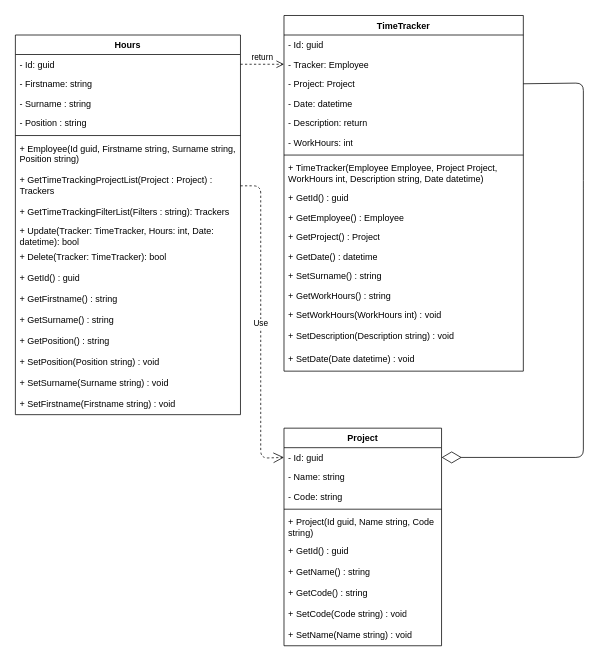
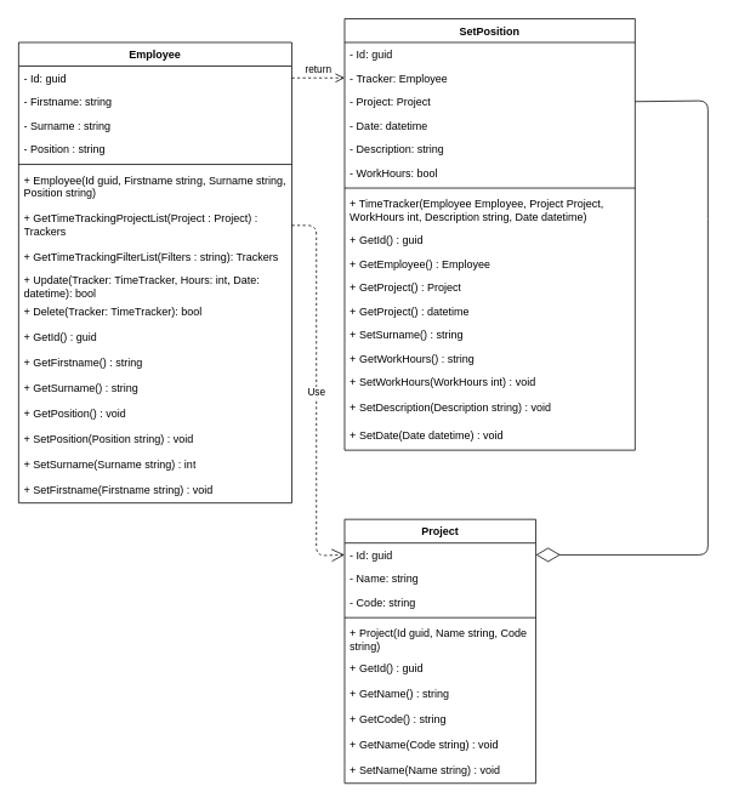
  <mxCell id="0" />
  <mxCell id="1" parent="0" />
- <mxCell id="2" value="Hours" style="swimlane;fontStyle=1;align=center;verticalAlign=top;childLayout=stackLayout;horizontal=1;startSize=26;horizontalStack=0;resizeParent=1;resizeParentMax=0;resizeLast=0;collapsible=1;marginBottom=0;whiteSpace=wrap;html=1;" parent="1" vertex="1"><mxGeometry x="20" y="46" width="300" height="506" as="geometry" /></mxCell>
+ <mxCell id="2" value="Employee" style="swimlane;fontStyle=1;align=center;verticalAlign=top;childLayout=stackLayout;horizontal=1;startSize=26;horizontalStack=0;resizeParent=1;resizeParentMax=0;resizeLast=0;collapsible=1;marginBottom=0;whiteSpace=wrap;html=1;" parent="1" vertex="1"><mxGeometry x="20" y="46" width="300" height="506" as="geometry" /></mxCell>
  <mxCell id="3" value="- Id: guid" style="text;strokeColor=none;fillColor=none;align=left;verticalAlign=top;spacingLeft=4;spacingRight=4;overflow=hidden;rotatable=0;points=[[0,0.5],[1,0.5]];portConstraint=eastwest;whiteSpace=wrap;html=1;" parent="2" vertex="1"><mxGeometry y="26" width="300" height="26" as="geometry" /></mxCell>
  <mxCell id="4" value="- Firstname: string" style="text;strokeColor=none;fillColor=none;align=left;verticalAlign=top;spacingLeft=4;spacingRight=4;overflow=hidden;rotatable=0;points=[[0,0.5],[1,0.5]];portConstraint=eastwest;whiteSpace=wrap;html=1;" parent="2" vertex="1"><mxGeometry y="52" width="300" height="26" as="geometry" /></mxCell>
  <mxCell id="5" value="- Surname : string&amp;nbsp;" style="text;strokeColor=none;fillColor=none;align=left;verticalAlign=top;spacingLeft=4;spacingRight=4;overflow=hidden;rotatable=0;points=[[0,0.5],[1,0.5]];portConstraint=eastwest;whiteSpace=wrap;html=1;" parent="2" vertex="1"><mxGeometry y="78" width="300" height="26" as="geometry" /></mxCell>
  <mxCell id="6" value="- Position : string" style="text;strokeColor=none;fillColor=none;align=left;verticalAlign=top;spacingLeft=4;spacingRight=4;overflow=hidden;rotatable=0;points=[[0,0.5],[1,0.5]];portConstraint=eastwest;whiteSpace=wrap;html=1;" parent="2" vertex="1"><mxGeometry y="104" width="300" height="26" as="geometry" /></mxCell>
  <mxCell id="7" value="" style="line;strokeWidth=1;fillColor=none;align=left;verticalAlign=middle;spacingTop=-1;spacingLeft=3;spacingRight=3;rotatable=0;labelPosition=right;points=[];portConstraint=eastwest;strokeColor=inherit;" parent="2" vertex="1"><mxGeometry y="130" width="300" height="8" as="geometry" /></mxCell>
  <mxCell id="8" value="+ Employee(Id guid, Firstname string, Surname string, Position string)" style="text;strokeColor=none;fillColor=none;align=left;verticalAlign=top;spacingLeft=4;spacingRight=4;overflow=hidden;rotatable=0;points=[[0,0.5],[1,0.5]];portConstraint=eastwest;whiteSpace=wrap;html=1;" parent="2" vertex="1"><mxGeometry y="138" width="300" height="42" as="geometry" /></mxCell>
  <mxCell id="9" value="+ GetTimeTrackingProjectList(Project : Project) : Trackers" style="text;strokeColor=none;fillColor=none;align=left;verticalAlign=top;spacingLeft=4;spacingRight=4;overflow=hidden;rotatable=0;points=[[0,0.5],[1,0.5]];portConstraint=eastwest;whiteSpace=wrap;html=1;" parent="2" vertex="1"><mxGeometry y="180" width="300" height="42" as="geometry" /></mxCell>
  <mxCell id="10" value="+ GetTimeTrackingFilterList(Filters : string): Trackers" style="text;strokeColor=none;fillColor=none;align=left;verticalAlign=top;spacingLeft=4;spacingRight=4;overflow=hidden;rotatable=0;points=[[0,0.5],[1,0.5]];portConstraint=eastwest;whiteSpace=wrap;html=1;" parent="2" vertex="1"><mxGeometry y="222" width="300" height="26" as="geometry" /></mxCell>
  <mxCell id="11" value="+ Update(Tracker: TimeTracker, Hours: int, Date: datetime): bool" style="text;strokeColor=none;fillColor=none;align=left;verticalAlign=top;spacingLeft=4;spacingRight=4;overflow=hidden;rotatable=0;points=[[0,0.5],[1,0.5]];portConstraint=eastwest;whiteSpace=wrap;html=1;" parent="2" vertex="1"><mxGeometry y="248" width="300" height="34" as="geometry" /></mxCell>
  <mxCell id="12" value="+ Delete(Tracker: TimeTracker): bool" style="text;strokeColor=none;fillColor=none;align=left;verticalAlign=top;spacingLeft=4;spacingRight=4;overflow=hidden;rotatable=0;points=[[0,0.5],[1,0.5]];portConstraint=eastwest;whiteSpace=wrap;html=1;" parent="2" vertex="1"><mxGeometry y="282" width="300" height="28" as="geometry" /></mxCell>
  <mxCell id="13" value="+ GetId() : guid" style="text;strokeColor=none;fillColor=none;align=left;verticalAlign=top;spacingLeft=4;spacingRight=4;overflow=hidden;rotatable=0;points=[[0,0.5],[1,0.5]];portConstraint=eastwest;whiteSpace=wrap;html=1;" parent="2" vertex="1"><mxGeometry y="310" width="300" height="28" as="geometry" /></mxCell>
  <mxCell id="14" value="+ GetFirstname() : string" style="text;strokeColor=none;fillColor=none;align=left;verticalAlign=top;spacingLeft=4;spacingRight=4;overflow=hidden;rotatable=0;points=[[0,0.5],[1,0.5]];portConstraint=eastwest;whiteSpace=wrap;html=1;" parent="2" vertex="1"><mxGeometry y="338" width="300" height="28" as="geometry" /></mxCell>
  <mxCell id="15" value="+ GetSurname() : string" style="text;strokeColor=none;fillColor=none;align=left;verticalAlign=top;spacingLeft=4;spacingRight=4;overflow=hidden;rotatable=0;points=[[0,0.5],[1,0.5]];portConstraint=eastwest;whiteSpace=wrap;html=1;" parent="2" vertex="1"><mxGeometry y="366" width="300" height="28" as="geometry" /></mxCell>
- <mxCell id="16" value="+ GetPosition() : string" style="text;strokeColor=none;fillColor=none;align=left;verticalAlign=top;spacingLeft=4;spacingRight=4;overflow=hidden;rotatable=0;points=[[0,0.5],[1,0.5]];portConstraint=eastwest;whiteSpace=wrap;html=1;" parent="2" vertex="1"><mxGeometry y="394" width="300" height="28" as="geometry" /></mxCell>
+ <mxCell id="16" value="+ GetPosition() : void" style="text;strokeColor=none;fillColor=none;align=left;verticalAlign=top;spacingLeft=4;spacingRight=4;overflow=hidden;rotatable=0;points=[[0,0.5],[1,0.5]];portConstraint=eastwest;whiteSpace=wrap;html=1;" parent="2" vertex="1"><mxGeometry y="394" width="300" height="28" as="geometry" /></mxCell>
  <mxCell id="17" value="+ SetPosition(Position string) : void" style="text;strokeColor=none;fillColor=none;align=left;verticalAlign=top;spacingLeft=4;spacingRight=4;overflow=hidden;rotatable=0;points=[[0,0.5],[1,0.5]];portConstraint=eastwest;whiteSpace=wrap;html=1;" parent="2" vertex="1"><mxGeometry y="422" width="300" height="28" as="geometry" /></mxCell>
- <mxCell id="18" value="+ SetSurname(Surname string) : void" style="text;strokeColor=none;fillColor=none;align=left;verticalAlign=top;spacingLeft=4;spacingRight=4;overflow=hidden;rotatable=0;points=[[0,0.5],[1,0.5]];portConstraint=eastwest;whiteSpace=wrap;html=1;" parent="2" vertex="1"><mxGeometry y="450" width="300" height="28" as="geometry" /></mxCell>
+ <mxCell id="18" value="+ SetSurname(Surname string) : int" style="text;strokeColor=none;fillColor=none;align=left;verticalAlign=top;spacingLeft=4;spacingRight=4;overflow=hidden;rotatable=0;points=[[0,0.5],[1,0.5]];portConstraint=eastwest;whiteSpace=wrap;html=1;" parent="2" vertex="1"><mxGeometry y="450" width="300" height="28" as="geometry" /></mxCell>
  <mxCell id="19" value="+ SetFirstname(Firstname string) : void" style="text;strokeColor=none;fillColor=none;align=left;verticalAlign=top;spacingLeft=4;spacingRight=4;overflow=hidden;rotatable=0;points=[[0,0.5],[1,0.5]];portConstraint=eastwest;whiteSpace=wrap;html=1;" parent="2" vertex="1"><mxGeometry y="478" width="300" height="28" as="geometry" /></mxCell>
- <mxCell id="20" value="TimeTracker" style="swimlane;fontStyle=1;align=center;verticalAlign=top;childLayout=stackLayout;horizontal=1;startSize=26;horizontalStack=0;resizeParent=1;resizeParentMax=0;resizeLast=0;collapsible=1;marginBottom=0;whiteSpace=wrap;html=1;" parent="1" vertex="1"><mxGeometry x="378" y="20" width="319" height="474" as="geometry" /></mxCell>
+ <mxCell id="20" value="SetPosition" style="swimlane;fontStyle=1;align=center;verticalAlign=top;childLayout=stackLayout;horizontal=1;startSize=26;horizontalStack=0;resizeParent=1;resizeParentMax=0;resizeLast=0;collapsible=1;marginBottom=0;whiteSpace=wrap;html=1;" parent="1" vertex="1"><mxGeometry x="378" y="20" width="319" height="474" as="geometry" /></mxCell>
  <mxCell id="21" value="- Id: guid" style="text;strokeColor=none;fillColor=none;align=left;verticalAlign=top;spacingLeft=4;spacingRight=4;overflow=hidden;rotatable=0;points=[[0,0.5],[1,0.5]];portConstraint=eastwest;whiteSpace=wrap;html=1;" parent="20" vertex="1"><mxGeometry y="26" width="319" height="26" as="geometry" /></mxCell>
  <mxCell id="22" value="- Tracker: Employee" style="text;strokeColor=none;fillColor=none;align=left;verticalAlign=top;spacingLeft=4;spacingRight=4;overflow=hidden;rotatable=0;points=[[0,0.5],[1,0.5]];portConstraint=eastwest;whiteSpace=wrap;html=1;" parent="20" vertex="1"><mxGeometry y="52" width="319" height="26" as="geometry" /></mxCell>
  <mxCell id="23" value="- Project: Project" style="text;strokeColor=none;fillColor=none;align=left;verticalAlign=top;spacingLeft=4;spacingRight=4;overflow=hidden;rotatable=0;points=[[0,0.5],[1,0.5]];portConstraint=eastwest;whiteSpace=wrap;html=1;" parent="20" vertex="1"><mxGeometry y="78" width="319" height="26" as="geometry" /></mxCell>
  <mxCell id="24" value="- Date: datetime" style="text;strokeColor=none;fillColor=none;align=left;verticalAlign=top;spacingLeft=4;spacingRight=4;overflow=hidden;rotatable=0;points=[[0,0.5],[1,0.5]];portConstraint=eastwest;whiteSpace=wrap;html=1;" parent="20" vertex="1"><mxGeometry y="104" width="319" height="26" as="geometry" /></mxCell>
- <mxCell id="25" value="- Description: return" style="text;strokeColor=none;fillColor=none;align=left;verticalAlign=top;spacingLeft=4;spacingRight=4;overflow=hidden;rotatable=0;points=[[0,0.5],[1,0.5]];portConstraint=eastwest;whiteSpace=wrap;html=1;" parent="20" vertex="1"><mxGeometry y="130" width="319" height="26" as="geometry" /></mxCell>
- <mxCell id="26" value="- WorkHours: int" style="text;strokeColor=none;fillColor=none;align=left;verticalAlign=top;spacingLeft=4;spacingRight=4;overflow=hidden;rotatable=0;points=[[0,0.5],[1,0.5]];portConstraint=eastwest;whiteSpace=wrap;html=1;" parent="20" vertex="1"><mxGeometry y="156" width="319" height="26" as="geometry" /></mxCell>
+ <mxCell id="25" value="- Description: string" style="text;strokeColor=none;fillColor=none;align=left;verticalAlign=top;spacingLeft=4;spacingRight=4;overflow=hidden;rotatable=0;points=[[0,0.5],[1,0.5]];portConstraint=eastwest;whiteSpace=wrap;html=1;" parent="20" vertex="1"><mxGeometry y="130" width="319" height="26" as="geometry" /></mxCell>
+ <mxCell id="26" value="- WorkHours: bool" style="text;strokeColor=none;fillColor=none;align=left;verticalAlign=top;spacingLeft=4;spacingRight=4;overflow=hidden;rotatable=0;points=[[0,0.5],[1,0.5]];portConstraint=eastwest;whiteSpace=wrap;html=1;" parent="20" vertex="1"><mxGeometry y="156" width="319" height="26" as="geometry" /></mxCell>
  <mxCell id="27" value="" style="line;strokeWidth=1;fillColor=none;align=left;verticalAlign=middle;spacingTop=-1;spacingLeft=3;spacingRight=3;rotatable=0;labelPosition=right;points=[];portConstraint=eastwest;strokeColor=inherit;" parent="20" vertex="1"><mxGeometry y="182" width="319" height="8" as="geometry" /></mxCell>
  <mxCell id="28" value="+ TimeTracker(Employee Employee, Project Project, WorkHours int, Description string, Date datetime)" style="text;strokeColor=none;fillColor=none;align=left;verticalAlign=top;spacingLeft=4;spacingRight=4;overflow=hidden;rotatable=0;points=[[0,0.5],[1,0.5]];portConstraint=eastwest;whiteSpace=wrap;html=1;" parent="20" vertex="1"><mxGeometry y="190" width="319" height="40" as="geometry" /></mxCell>
  <mxCell id="29" value="+ GetId() : guid" style="text;strokeColor=none;fillColor=none;align=left;verticalAlign=top;spacingLeft=4;spacingRight=4;overflow=hidden;rotatable=0;points=[[0,0.5],[1,0.5]];portConstraint=eastwest;whiteSpace=wrap;html=1;" parent="20" vertex="1"><mxGeometry y="230" width="319" height="26" as="geometry" /></mxCell>
  <mxCell id="30" value="+ GetEmployee() : Employee" style="text;strokeColor=none;fillColor=none;align=left;verticalAlign=top;spacingLeft=4;spacingRight=4;overflow=hidden;rotatable=0;points=[[0,0.5],[1,0.5]];portConstraint=eastwest;whiteSpace=wrap;html=1;" parent="20" vertex="1"><mxGeometry y="256" width="319" height="26" as="geometry" /></mxCell>
  <mxCell id="31" value="+ GetProject() : Project" style="text;strokeColor=none;fillColor=none;align=left;verticalAlign=top;spacingLeft=4;spacingRight=4;overflow=hidden;rotatable=0;points=[[0,0.5],[1,0.5]];portConstraint=eastwest;whiteSpace=wrap;html=1;" parent="20" vertex="1"><mxGeometry y="282" width="319" height="26" as="geometry" /></mxCell>
- <mxCell id="32" value="+ GetDate() : datetime" style="text;strokeColor=none;fillColor=none;align=left;verticalAlign=top;spacingLeft=4;spacingRight=4;overflow=hidden;rotatable=0;points=[[0,0.5],[1,0.5]];portConstraint=eastwest;whiteSpace=wrap;html=1;" parent="20" vertex="1"><mxGeometry y="308" width="319" height="26" as="geometry" /></mxCell>
+ <mxCell id="32" value="+ GetProject() : datetime" style="text;strokeColor=none;fillColor=none;align=left;verticalAlign=top;spacingLeft=4;spacingRight=4;overflow=hidden;rotatable=0;points=[[0,0.5],[1,0.5]];portConstraint=eastwest;whiteSpace=wrap;html=1;" parent="20" vertex="1"><mxGeometry y="308" width="319" height="26" as="geometry" /></mxCell>
  <mxCell id="33" value="+ SetSurname() : string" style="text;strokeColor=none;fillColor=none;align=left;verticalAlign=top;spacingLeft=4;spacingRight=4;overflow=hidden;rotatable=0;points=[[0,0.5],[1,0.5]];portConstraint=eastwest;whiteSpace=wrap;html=1;" parent="20" vertex="1"><mxGeometry y="334" width="319" height="26" as="geometry" /></mxCell>
  <mxCell id="34" value="+ GetWorkHours() : string" style="text;strokeColor=none;fillColor=none;align=left;verticalAlign=top;spacingLeft=4;spacingRight=4;overflow=hidden;rotatable=0;points=[[0,0.5],[1,0.5]];portConstraint=eastwest;whiteSpace=wrap;html=1;" parent="20" vertex="1"><mxGeometry y="360" width="319" height="26" as="geometry" /></mxCell>
  <mxCell id="35" value="+ SetWorkHours(WorkHours int) : void" style="text;strokeColor=none;fillColor=none;align=left;verticalAlign=top;spacingLeft=4;spacingRight=4;overflow=hidden;rotatable=0;points=[[0,0.5],[1,0.5]];portConstraint=eastwest;whiteSpace=wrap;html=1;" parent="20" vertex="1"><mxGeometry y="386" width="319" height="28" as="geometry" /></mxCell>
  <mxCell id="36" value="+ SetDescription(Description string) : void" style="text;strokeColor=none;fillColor=none;align=left;verticalAlign=top;spacingLeft=4;spacingRight=4;overflow=hidden;rotatable=0;points=[[0,0.5],[1,0.5]];portConstraint=eastwest;whiteSpace=wrap;html=1;" parent="20" vertex="1"><mxGeometry y="414" width="319" height="30" as="geometry" /></mxCell>
  <mxCell id="37" value="+ SetDate(Date datetime) : void" style="text;strokeColor=none;fillColor=none;align=left;verticalAlign=top;spacingLeft=4;spacingRight=4;overflow=hidden;rotatable=0;points=[[0,0.5],[1,0.5]];portConstraint=eastwest;whiteSpace=wrap;html=1;" parent="20" vertex="1"><mxGeometry y="444" width="319" height="30" as="geometry" /></mxCell>
  <mxCell id="38" value="Project" style="swimlane;fontStyle=1;align=center;verticalAlign=top;childLayout=stackLayout;horizontal=1;startSize=26;horizontalStack=0;resizeParent=1;resizeParentMax=0;resizeLast=0;collapsible=1;marginBottom=0;whiteSpace=wrap;html=1;" parent="1" vertex="1"><mxGeometry x="378" y="570" width="210" height="290" as="geometry" /></mxCell>
  <mxCell id="39" value="- Id: guid" style="text;strokeColor=none;fillColor=none;align=left;verticalAlign=top;spacingLeft=4;spacingRight=4;overflow=hidden;rotatable=0;points=[[0,0.5],[1,0.5]];portConstraint=eastwest;whiteSpace=wrap;html=1;" parent="38" vertex="1"><mxGeometry y="26" width="210" height="26" as="geometry" /></mxCell>
  <mxCell id="40" value="- Name: string" style="text;strokeColor=none;fillColor=none;align=left;verticalAlign=top;spacingLeft=4;spacingRight=4;overflow=hidden;rotatable=0;points=[[0,0.5],[1,0.5]];portConstraint=eastwest;whiteSpace=wrap;html=1;" parent="38" vertex="1"><mxGeometry y="52" width="210" height="26" as="geometry" /></mxCell>
  <mxCell id="41" value="- Code: string" style="text;strokeColor=none;fillColor=none;align=left;verticalAlign=top;spacingLeft=4;spacingRight=4;overflow=hidden;rotatable=0;points=[[0,0.5],[1,0.5]];portConstraint=eastwest;whiteSpace=wrap;html=1;" parent="38" vertex="1"><mxGeometry y="78" width="210" height="26" as="geometry" /></mxCell>
  <mxCell id="42" value="" style="line;strokeWidth=1;fillColor=none;align=left;verticalAlign=middle;spacingTop=-1;spacingLeft=3;spacingRight=3;rotatable=0;labelPosition=right;points=[];portConstraint=eastwest;strokeColor=inherit;" parent="38" vertex="1"><mxGeometry y="104" width="210" height="8" as="geometry" /></mxCell>
  <mxCell id="43" value="+ Project(Id guid, Name string, Code string)" style="text;strokeColor=none;fillColor=none;align=left;verticalAlign=top;spacingLeft=4;spacingRight=4;overflow=hidden;rotatable=0;points=[[0,0.5],[1,0.5]];portConstraint=eastwest;whiteSpace=wrap;html=1;" parent="38" vertex="1"><mxGeometry y="112" width="210" height="38" as="geometry" /></mxCell>
  <mxCell id="44" value="+ GetId() : guid" style="text;strokeColor=none;fillColor=none;align=left;verticalAlign=top;spacingLeft=4;spacingRight=4;overflow=hidden;rotatable=0;points=[[0,0.5],[1,0.5]];portConstraint=eastwest;whiteSpace=wrap;html=1;" parent="38" vertex="1"><mxGeometry y="150" width="210" height="28" as="geometry" /></mxCell>
  <mxCell id="45" value="+ GetName() : string" style="text;strokeColor=none;fillColor=none;align=left;verticalAlign=top;spacingLeft=4;spacingRight=4;overflow=hidden;rotatable=0;points=[[0,0.5],[1,0.5]];portConstraint=eastwest;whiteSpace=wrap;html=1;" parent="38" vertex="1"><mxGeometry y="178" width="210" height="28" as="geometry" /></mxCell>
  <mxCell id="46" value="+ GetCode() : string" style="text;strokeColor=none;fillColor=none;align=left;verticalAlign=top;spacingLeft=4;spacingRight=4;overflow=hidden;rotatable=0;points=[[0,0.5],[1,0.5]];portConstraint=eastwest;whiteSpace=wrap;html=1;" parent="38" vertex="1"><mxGeometry y="206" width="210" height="28" as="geometry" /></mxCell>
- <mxCell id="47" value="+ SetCode(Code string) : void" style="text;strokeColor=none;fillColor=none;align=left;verticalAlign=top;spacingLeft=4;spacingRight=4;overflow=hidden;rotatable=0;points=[[0,0.5],[1,0.5]];portConstraint=eastwest;whiteSpace=wrap;html=1;" parent="38" vertex="1"><mxGeometry y="234" width="210" height="28" as="geometry" /></mxCell>
+ <mxCell id="47" value="+ GetName(Code string) : void" style="text;strokeColor=none;fillColor=none;align=left;verticalAlign=top;spacingLeft=4;spacingRight=4;overflow=hidden;rotatable=0;points=[[0,0.5],[1,0.5]];portConstraint=eastwest;whiteSpace=wrap;html=1;" parent="38" vertex="1"><mxGeometry y="234" width="210" height="28" as="geometry" /></mxCell>
  <mxCell id="48" value="+ SetName(Name string) : void" style="text;strokeColor=none;fillColor=none;align=left;verticalAlign=top;spacingLeft=4;spacingRight=4;overflow=hidden;rotatable=0;points=[[0,0.5],[1,0.5]];portConstraint=eastwest;whiteSpace=wrap;html=1;" parent="38" vertex="1"><mxGeometry y="262" width="210" height="28" as="geometry" /></mxCell>
  <mxCell id="49" value="" style="endArrow=diamondThin;endFill=0;endSize=24;html=1;exitX=1;exitY=0.5;exitDx=0;exitDy=0;entryX=1;entryY=0.5;entryDx=0;entryDy=0;" parent="1" source="23" target="39" edge="1"><mxGeometry width="160" relative="1" as="geometry"><mxPoint x="517" y="420" as="sourcePoint" /><mxPoint x="677" y="420" as="targetPoint" /><Array as="points"><mxPoint x="777" y="110" /><mxPoint x="777" y="240" /><mxPoint x="777" y="609" /></Array></mxGeometry></mxCell>
  <mxCell id="50" value="Use" style="endArrow=open;endSize=12;dashed=1;html=1;exitX=1;exitY=0.5;exitDx=0;exitDy=0;entryX=0;entryY=0.5;entryDx=0;entryDy=0;" parent="1" source="9" target="39" edge="1"><mxGeometry width="160" relative="1" as="geometry"><mxPoint x="427" y="470" as="sourcePoint" /><mxPoint x="587" y="470" as="targetPoint" /><Array as="points"><mxPoint x="347" y="247" /><mxPoint x="347" y="310" /><mxPoint x="347" y="610" /></Array></mxGeometry></mxCell>
  <mxCell id="51" value="return" style="html=1;verticalAlign=bottom;endArrow=open;dashed=1;endSize=8;entryX=0;entryY=0.5;entryDx=0;entryDy=0;exitX=1;exitY=0.5;exitDx=0;exitDy=0;" parent="1" source="3" target="22" edge="1"><mxGeometry relative="1" as="geometry"><mxPoint x="357" y="140" as="sourcePoint" /><mxPoint x="387" y="440" as="targetPoint" /></mxGeometry></mxCell>
